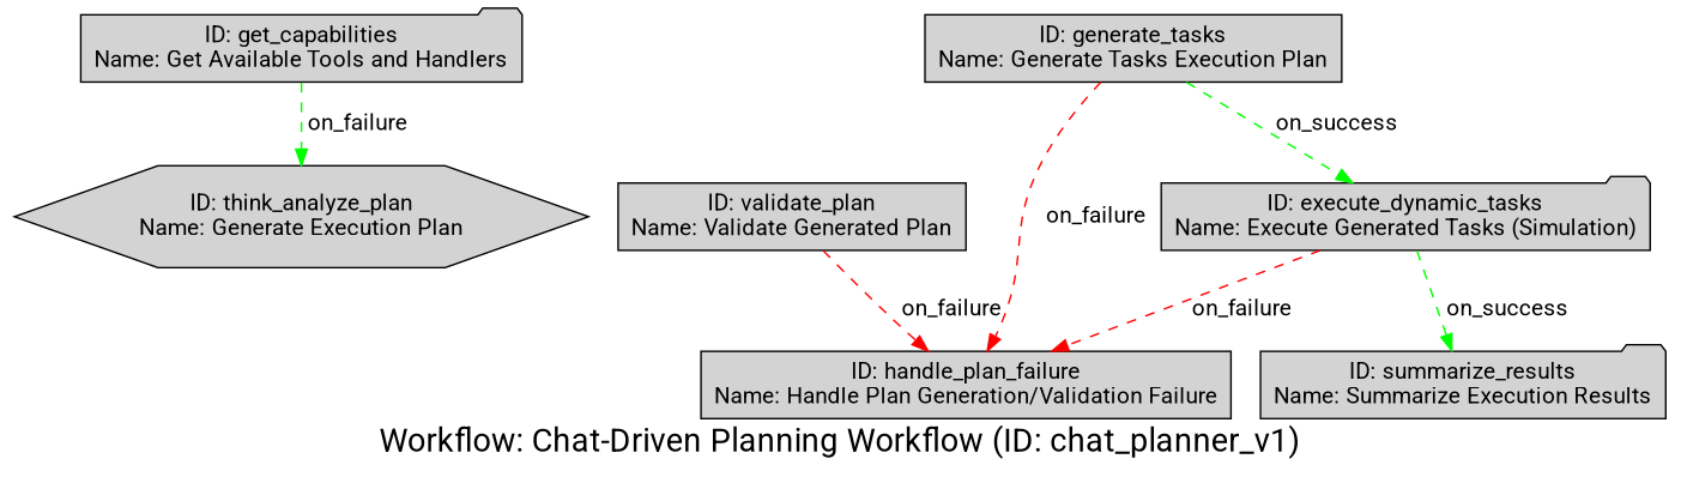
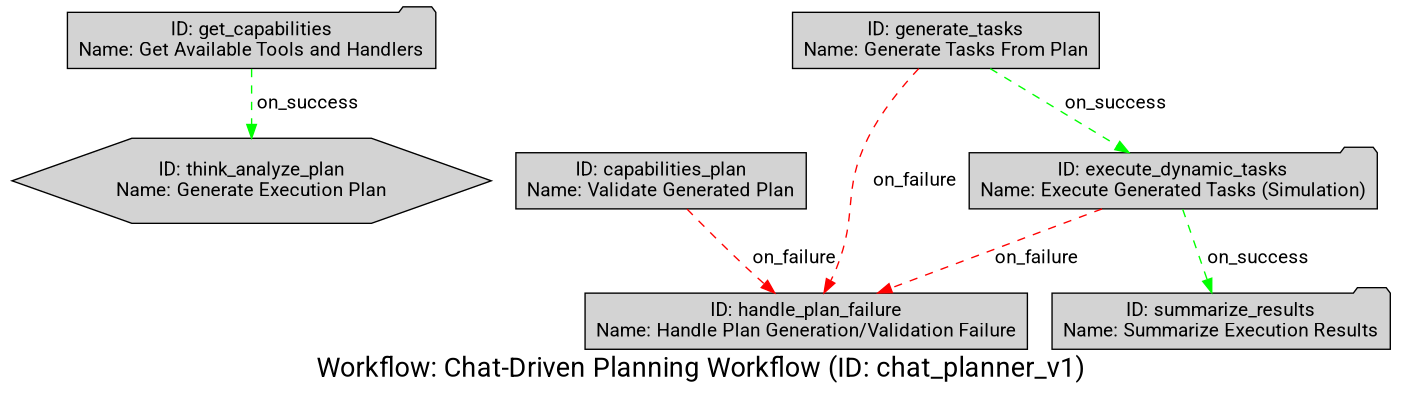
  digraph {
    fontname=Roboto
    fontsize=20
    label="Workflow: Chat-Driven Planning Workflow (ID: chat_planner_v1)"
    rankdir=TB
    node [fillcolor=lightgrey fontname=Roboto shape=folder style=filled]
    edge [color=green fontname=Roboto style=dashed]
    n1 [height=0.56944 label="ID: get_capabilities\nName: Get Available Tools and Handlers" width=3.3368]
    n2 [height=0.56944 label="ID: think_analyze_plan\nName: Generate Execution Plan" shape=hexagon width=2.6597]
-   n3 [height=0.56944 label="ID: validate_plan\nName: Validate Generated Plan" shape=box width=2.5972]
+   n3 [height=0.56944 label="ID: capabilities_plan\nName: Validate Generated Plan" shape=box width=2.5972]
    n4 [height=0.56944 label="ID: handle_plan_failure\nName: Handle Plan Generation/Validation Failure" shape=box width=4.0035]
-   n5 [height=0.56944 label="ID: generate_tasks\nName: Generate Tasks Execution Plan" shape=box width=2.7951]
+   n5 [height=0.56944 label="ID: generate_tasks\nName: Generate Tasks From Plan" shape=box width=2.7951]
    n6 [height=0.56944 label="ID: execute_dynamic_tasks\nName: Execute Generated Tasks (Simulation)" width=3.7014]
    n7 [height=0.56944 label="ID: summarize_results\nName: Summarize Execution Results" width=3.0764]
-   n1 -> n2 [label=" on_failure"]
+   n1 -> n2 [label=" on_success"]
    n3 -> n4 [color=red label=" on_failure"]
    n5 -> n4 [color=red label=" on_failure"]
    n5 -> n6 [label=" on_success"]
    n6 -> n4 [color=red label=" on_failure"]
    n6 -> n7 [label=" on_success"]
  }
